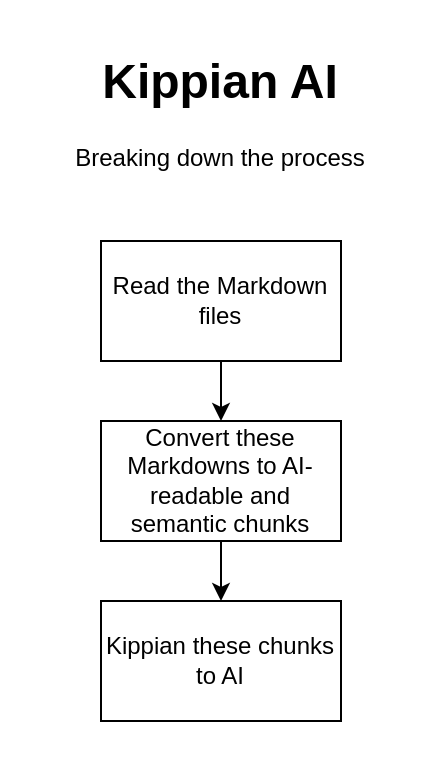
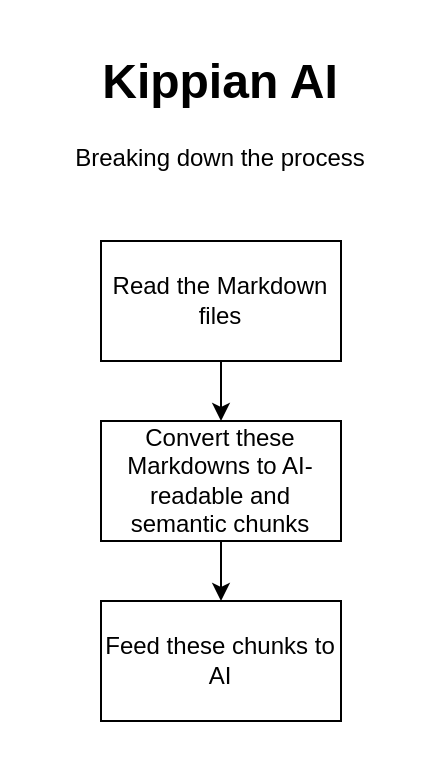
  <mxCell id="0" />
  <mxCell id="1" parent="0" />
  <mxCell id="2" style="edgeStyle=orthogonalEdgeStyle;rounded=0;orthogonalLoop=1;jettySize=auto;html=1;entryX=0.5;entryY=0;entryDx=0;entryDy=0;" parent="1" source="3" target="5" edge="1"><mxGeometry relative="1" as="geometry" /></mxCell>
  <mxCell id="3" value="Read the Markdown files" style="rounded=0;whiteSpace=wrap;html=1;" parent="1" vertex="1"><mxGeometry x="50" y="120" width="120" height="60" as="geometry" /></mxCell>
  <mxCell id="4" style="edgeStyle=orthogonalEdgeStyle;rounded=0;orthogonalLoop=1;jettySize=auto;html=1;exitX=0.5;exitY=1;exitDx=0;exitDy=0;entryX=0.5;entryY=0;entryDx=0;entryDy=0;" edge="1" parent="1" source="5" target="7"><mxGeometry relative="1" as="geometry" /></mxCell>
  <mxCell id="5" value="Convert these Markdowns to AI-readable and semantic chunks" style="rounded=0;whiteSpace=wrap;html=1;" parent="1" vertex="1"><mxGeometry x="50" y="210" width="120" height="60" as="geometry" /></mxCell>
  <mxCell id="6" value="&lt;h1 style=&quot;margin-top: 0px;&quot;&gt;Kippian AI&lt;/h1&gt;&lt;p&gt;Breaking down the process&lt;/p&gt;" style="text;html=1;whiteSpace=wrap;overflow=hidden;rounded=0;align=center;" vertex="1" parent="1"><mxGeometry x="20" y="20" width="180" height="120" as="geometry" /></mxCell>
- <mxCell id="7" value="Kippian these chunks to AI" style="rounded=0;whiteSpace=wrap;html=1;" vertex="1" parent="1"><mxGeometry x="50" y="300" width="120" height="60" as="geometry" /></mxCell>
+ <mxCell id="7" value="Feed these chunks to AI" style="rounded=0;whiteSpace=wrap;html=1;" vertex="1" parent="1"><mxGeometry x="50" y="300" width="120" height="60" as="geometry" /></mxCell>
